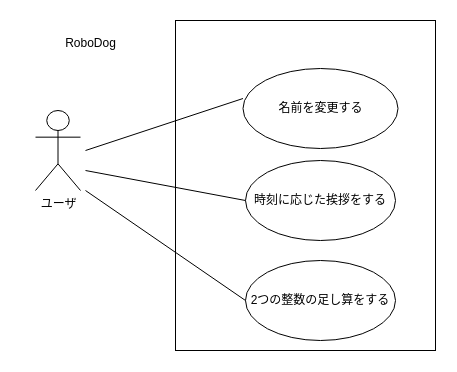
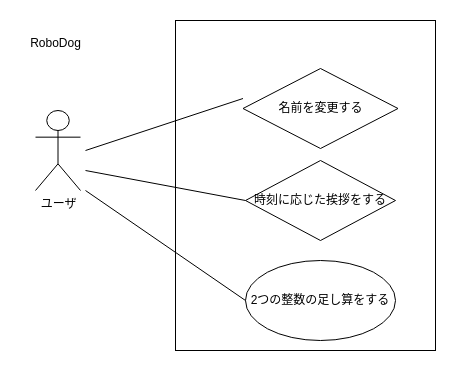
  <mxCell id="0" />
  <mxCell id="1" parent="0" />
  <mxCell id="2" value="ユーザ" style="shape=umlActor;verticalLabelPosition=bottom;verticalAlign=top;html=1;outlineConnect=0;" parent="1" vertex="1"><mxGeometry x="35" y="110" width="45" height="80" as="geometry" /></mxCell>
  <mxCell id="3" value="" style="group" parent="1" vertex="1" connectable="0"><mxGeometry x="175" y="20" width="260" height="330" as="geometry" /></mxCell>
  <mxCell id="4" value="" style="rounded=0;whiteSpace=wrap;html=1;" parent="3" vertex="1"><mxGeometry width="260" height="330" as="geometry" /></mxCell>
- <mxCell id="5" value="名前を変更する" style="ellipse;whiteSpace=wrap;html=1;" parent="3" vertex="1"><mxGeometry x="67.5" y="48" width="155" height="80" as="geometry" /></mxCell>
- <mxCell id="6" value="時刻に応じた挨拶をする" style="ellipse;whiteSpace=wrap;html=1;" parent="3" vertex="1"><mxGeometry x="70" y="140" width="150" height="80" as="geometry" /></mxCell>
+ <mxCell id="5" value="名前を変更する" style="rhombus;whiteSpace=wrap;html=1;" parent="3" vertex="1"><mxGeometry x="67.5" y="48" width="155" height="80" as="geometry" /></mxCell>
+ <mxCell id="6" value="時刻に応じた挨拶をする" style="rhombus;whiteSpace=wrap;html=1;" parent="3" vertex="1"><mxGeometry x="70" y="140" width="150" height="80" as="geometry" /></mxCell>
  <mxCell id="7" value="2つの整数の足し算をする" style="ellipse;whiteSpace=wrap;html=1;" vertex="1" parent="3"><mxGeometry x="70" y="240" width="150" height="80" as="geometry" /></mxCell>
  <mxCell id="8" value="" style="endArrow=none;html=1;rounded=0;entryX=0;entryY=0.5;entryDx=0;entryDy=0;" edge="1" parent="3" target="7"><mxGeometry width="50" height="50" relative="1" as="geometry"><mxPoint x="-90" y="170" as="sourcePoint" /><mxPoint x="-20" y="210" as="targetPoint" /></mxGeometry></mxCell>
  <mxCell id="9" value="" style="endArrow=none;html=1;rounded=0;entryX=0;entryY=0.375;entryDx=0;entryDy=0;entryPerimeter=0;" parent="1" target="5" edge="1"><mxGeometry width="50" height="50" relative="1" as="geometry"><mxPoint x="85" y="150" as="sourcePoint" /><mxPoint x="145" y="170" as="targetPoint" /><Array as="points" /></mxGeometry></mxCell>
  <mxCell id="10" value="" style="endArrow=none;html=1;rounded=0;entryX=0;entryY=0.5;entryDx=0;entryDy=0;" parent="1" target="6" edge="1"><mxGeometry width="50" height="50" relative="1" as="geometry"><mxPoint x="85" y="170" as="sourcePoint" /><mxPoint x="145" y="170" as="targetPoint" /></mxGeometry></mxCell>
- <mxCell id="11" value="RoboDog" style="text;html=1;align=center;verticalAlign=middle;resizable=0;points=[];autosize=1;strokeColor=none;fillColor=none;" vertex="1" parent="1"><mxGeometry x="55" y="28" width="70" height="30" as="geometry" /></mxCell>
+ <mxCell id="11" value="RoboDog" style="text;html=1;align=center;verticalAlign=middle;resizable=0;points=[];autosize=1;strokeColor=none;fillColor=none;" vertex="1" parent="1"><mxGeometry x="20" y="28" width="70" height="30" as="geometry" /></mxCell>
